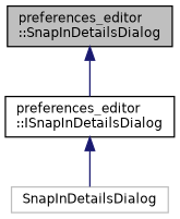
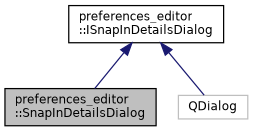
  digraph {
    fontname="DejaVu Sans"
    node [color=black fillcolor=white fontname="DejaVu Sans" fontsize=10 shape=record style=filled]
    edge [color=midnightblue dir=back fontname="DejaVu Sans" fontsize=10 labelfontname=Helvetica labelfontsize=10 style=solid]
    n1 [fillcolor=grey75 fontcolor=black height=0.2 label="preferences_editor\l::SnapInDetailsDialog" width=0.4]
    n2 [height=0.2 label="preferences_editor\l::ISnapInDetailsDialog" width=0.4]
-   n3 [color=grey75 height=0.2 label=SnapInDetailsDialog width=0.4]
-   n1 -> n2
+   n3 [color=grey75 height=0.2 label=QDialog width=0.4]
+   n2 -> n1
    n2 -> n3
  }
